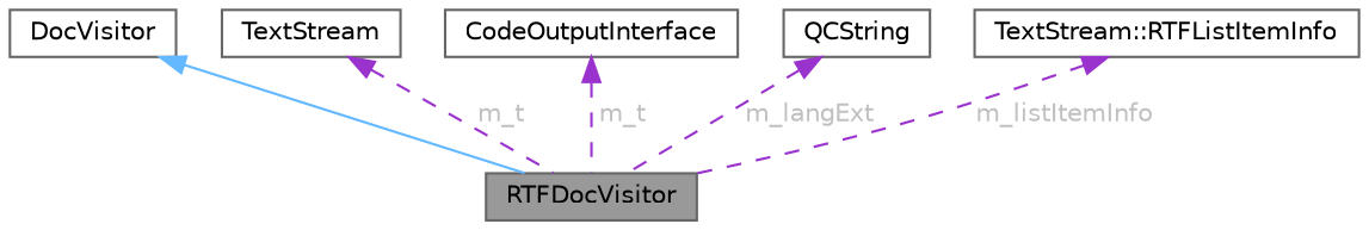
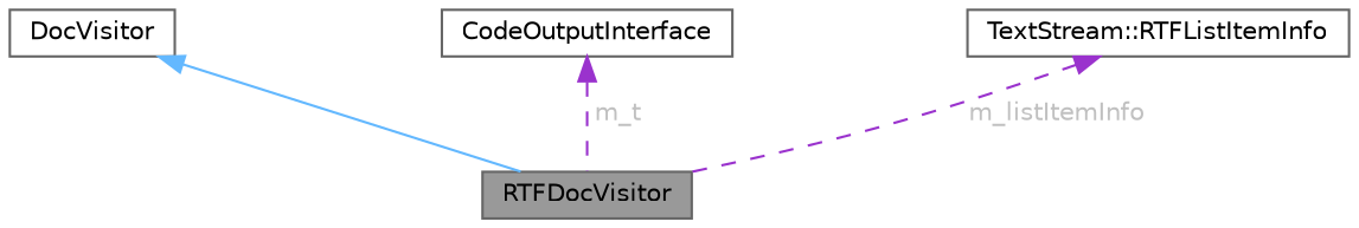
  digraph {
    node [color=gray40 fillcolor=white fontname=Helvetica fontsize=10 shape=box style=filled]
    edge [color=darkorchid3 dir=back fontname=Helvetica fontsize=10 labelfontname=Helvetica labelfontsize=10 style=dashed fontcolor=grey]
    n1 [fillcolor=grey60 fontcolor=black height=0.2 label=RTFDocVisitor width=0.4]
    n2 [height=0.2 label=DocVisitor width=0.4]
-   n3 [height=0.2 label=TextStream width=0.4]
    n4 [height=0.2 label=CodeOutputInterface width=0.4]
-   n5 [height=0.2 label=QCString width=0.4]
    n6 [height=0.2 label="TextStream::RTFListItemInfo" width=0.4]
    n2 -> n1 [color=steelblue1 style=solid fontcolor=""]
-   n3 -> n1 [label=" m_t"]
    n4 -> n1 [label=" m_t"]
-   n5 -> n1 [label=" m_langExt"]
    n6 -> n1 [label=" m_listItemInfo"]
  }
